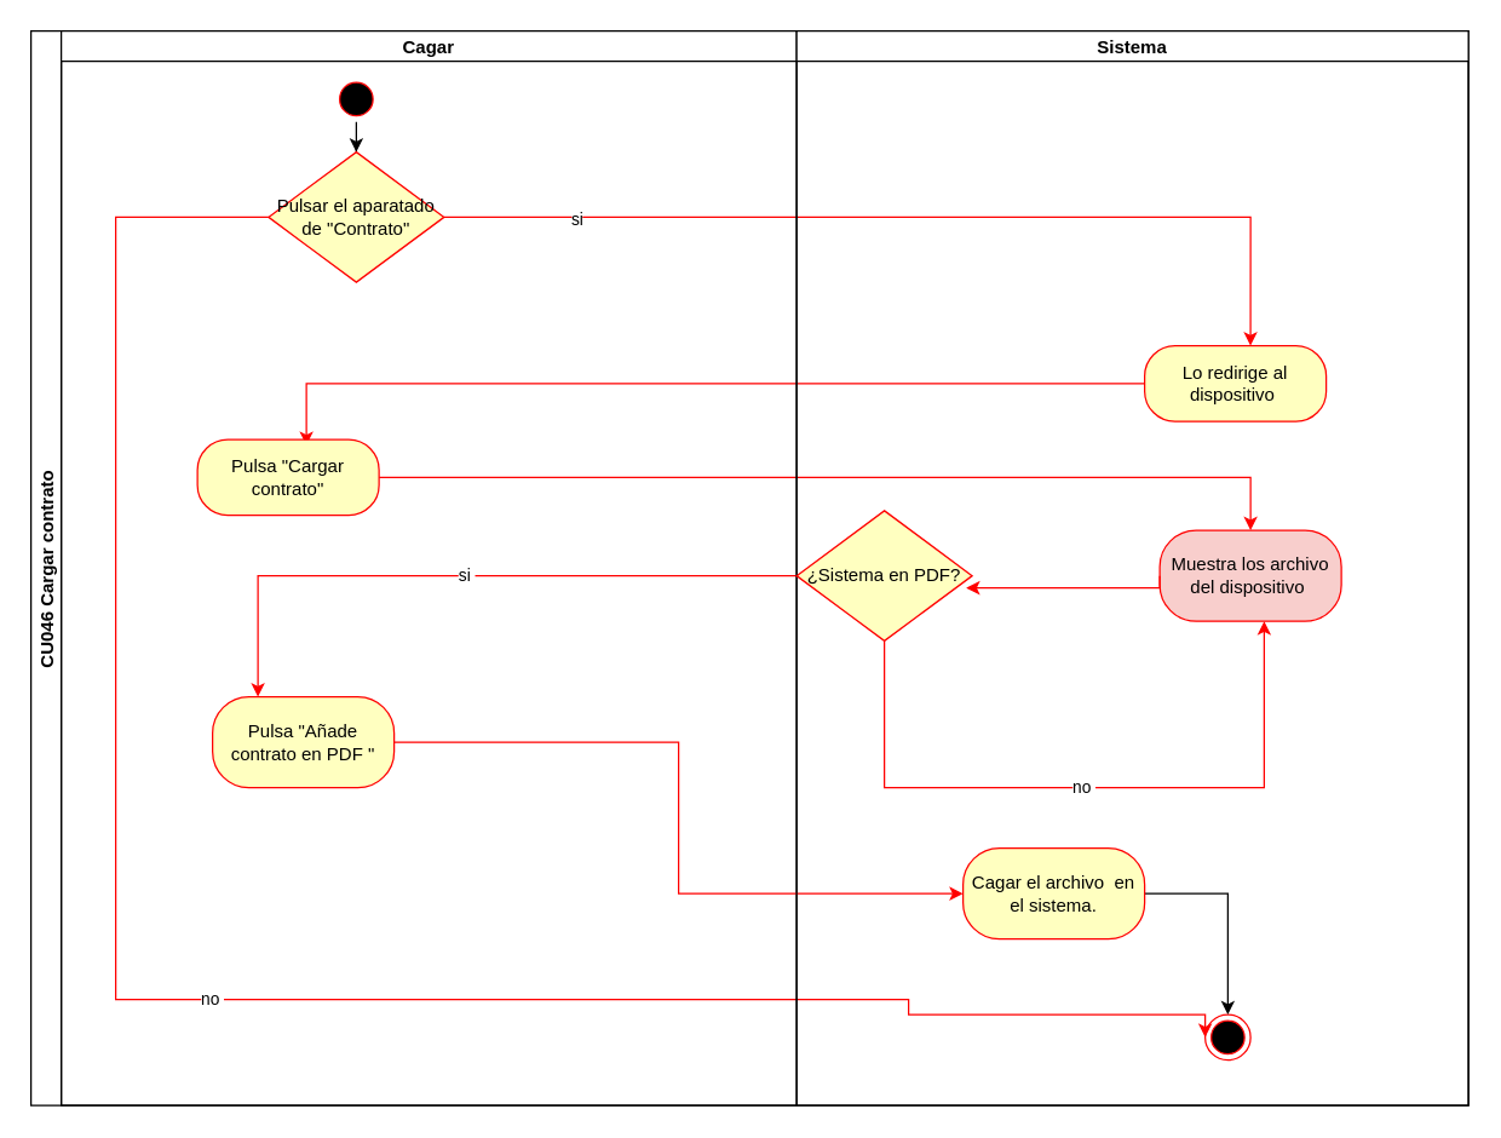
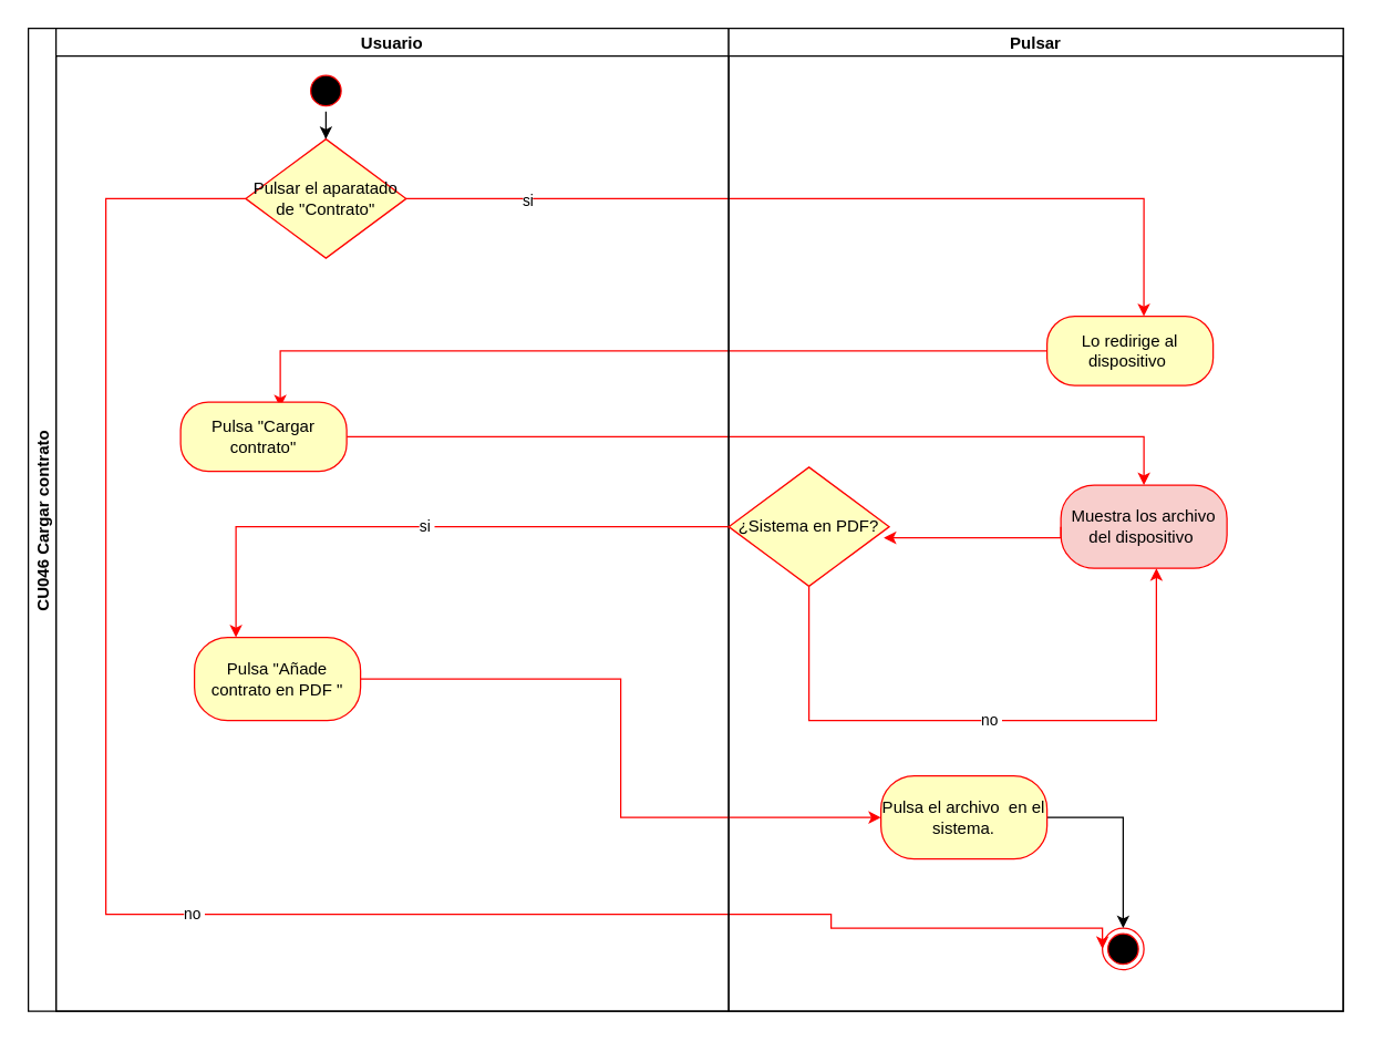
  <mxCell id="0" />
  <mxCell id="1" parent="0" />
  <mxCell id="2" value="CU046 Cargar contrato" style="swimlane;childLayout=stackLayout;resizeParent=1;resizeParentMax=0;startSize=20;horizontal=0;horizontalStack=1;" vertex="1" parent="1"><mxGeometry x="20" y="20" width="950" height="710" as="geometry"><mxRectangle x="200" y="80" width="40" height="50" as="alternateBounds" /></mxGeometry></mxCell>
  <mxCell id="3" style="edgeStyle=orthogonalEdgeStyle;rounded=0;orthogonalLoop=1;jettySize=auto;html=1;exitX=1;exitY=0.5;exitDx=0;exitDy=0;strokeColor=light-dark(#ff0000, #ededed);entryX=0.583;entryY=0;entryDx=0;entryDy=0;entryPerimeter=0;" edge="1" parent="2" source="11" target="18"><mxGeometry relative="1" as="geometry"><mxPoint x="392" y="220" as="sourcePoint" /></mxGeometry></mxCell>
  <mxCell id="4" value="si" style="edgeLabel;html=1;align=center;verticalAlign=middle;resizable=0;points=[];" vertex="1" connectable="0" parent="3"><mxGeometry x="-0.72" y="-1" relative="1" as="geometry"><mxPoint as="offset" /></mxGeometry></mxCell>
  <mxCell id="5" value="no&amp;nbsp;" style="edgeStyle=orthogonalEdgeStyle;rounded=0;orthogonalLoop=1;jettySize=auto;html=1;entryX=0;entryY=0.5;entryDx=0;entryDy=0;fillColor=#FF0000;strokeColor=light-dark(#ff0000, #ededed);exitX=0;exitY=0.5;exitDx=0;exitDy=0;" edge="1" parent="2" source="11" target="17"><mxGeometry relative="1" as="geometry"><mxPoint x="790" y="890" as="targetPoint" /><Array as="points"><mxPoint x="56" y="123" /><mxPoint x="56" y="640" /><mxPoint x="580" y="640" /><mxPoint x="580" y="650" /><mxPoint x="776" y="650" /></Array></mxGeometry></mxCell>
  <mxCell id="6" style="edgeStyle=orthogonalEdgeStyle;rounded=0;orthogonalLoop=1;jettySize=auto;html=1;entryX=0.6;entryY=0.076;entryDx=0;entryDy=0;entryPerimeter=0;strokeColor=#FF0000;" edge="1" parent="2" source="18" target="12"><mxGeometry relative="1" as="geometry"><mxPoint x="574.4" y="328.75" as="targetPoint" /></mxGeometry></mxCell>
  <mxCell id="7" style="edgeStyle=orthogonalEdgeStyle;rounded=0;orthogonalLoop=1;jettySize=auto;html=1;entryX=0.5;entryY=0;entryDx=0;entryDy=0;strokeColor=#FF0000;" edge="1" parent="2" source="12" target="19"><mxGeometry relative="1" as="geometry"><mxPoint x="750" y="320" as="targetPoint" /></mxGeometry></mxCell>
- <mxCell id="8" value="Cagar" style="swimlane;startSize=20;" vertex="1" parent="2"><mxGeometry x="20" width="486" height="710" as="geometry" /></mxCell>
+ <mxCell id="8" value="Usuario" style="swimlane;startSize=20;" vertex="1" parent="2"><mxGeometry x="20" width="486" height="710" as="geometry" /></mxCell>
  <mxCell id="9" style="edgeStyle=orthogonalEdgeStyle;rounded=0;orthogonalLoop=1;jettySize=auto;html=1;entryX=0.5;entryY=0;entryDx=0;entryDy=0;" edge="1" parent="8" source="10" target="11"><mxGeometry relative="1" as="geometry" /></mxCell>
  <mxCell id="10" value="" style="ellipse;html=1;shape=startState;fillColor=#000000;strokeColor=#ff0000;fillStyle=auto;" vertex="1" parent="8"><mxGeometry x="180" y="30" width="30" height="30" as="geometry" /></mxCell>
  <mxCell id="11" value="Pulsar el aparatado de &quot;Contrato&quot;" style="rhombus;whiteSpace=wrap;html=1;fontColor=#000000;fillColor=#ffffc0;strokeColor=#ff0000;" vertex="1" parent="8"><mxGeometry x="137" y="80" width="116" height="86" as="geometry" /></mxCell>
  <mxCell id="12" value="Pulsa &quot;Cargar contrato&quot;" style="rounded=1;whiteSpace=wrap;html=1;arcSize=40;fontColor=#000000;fillColor=#ffffc0;strokeColor=#ff0000;" vertex="1" parent="8"><mxGeometry x="90" y="270" width="120" height="50" as="geometry" /></mxCell>
  <mxCell id="13" value="Pulsa &quot;Añade contrato en PDF &quot;" style="rounded=1;whiteSpace=wrap;html=1;fillColor=#ffffc0;strokeColor=#ff0000;fontColor=#000000;arcSize=40;" vertex="1" parent="8"><mxGeometry x="100" y="440" width="120" height="60" as="geometry" /></mxCell>
  <mxCell id="14" style="edgeStyle=orthogonalEdgeStyle;rounded=0;orthogonalLoop=1;jettySize=auto;html=1;strokeColor=#FF0000;entryX=0;entryY=0.5;entryDx=0;entryDy=0;" edge="1" parent="2" source="13" target="21"><mxGeometry relative="1" as="geometry"><mxPoint x="480" y="500" as="targetPoint" /><Array as="points" /></mxGeometry></mxCell>
  <mxCell id="15" value="si&amp;nbsp;" style="edgeStyle=orthogonalEdgeStyle;rounded=0;orthogonalLoop=1;jettySize=auto;html=1;entryX=0.25;entryY=0;entryDx=0;entryDy=0;strokeColor=#FF0000;" edge="1" parent="2" source="22" target="13"><mxGeometry relative="1" as="geometry" /></mxCell>
- <mxCell id="16" value="Sistema" style="swimlane;startSize=20;" vertex="1" parent="2"><mxGeometry x="506" width="444" height="710" as="geometry" /></mxCell>
+ <mxCell id="16" value="Pulsar" style="swimlane;startSize=20;" vertex="1" parent="2"><mxGeometry x="506" width="444" height="710" as="geometry" /></mxCell>
  <mxCell id="17" value="" style="ellipse;html=1;shape=endState;fillColor=#000000;strokeColor=#ff0000;" vertex="1" parent="16"><mxGeometry x="270" y="650" width="30" height="30" as="geometry" /></mxCell>
  <mxCell id="18" value="Lo redirige al dispositivo&amp;nbsp;" style="rounded=1;whiteSpace=wrap;html=1;arcSize=40;fontColor=#000000;fillColor=#ffffc0;strokeColor=#ff0000;" vertex="1" parent="16"><mxGeometry x="230" y="208" width="120" height="50" as="geometry" /></mxCell>
  <mxCell id="19" value="Muestra los archivo del dispositivo&amp;nbsp;" style="rounded=1;whiteSpace=wrap;html=1;fillColor=#f8cecc;strokeColor=#ff0000;fontColor=#000000;arcSize=40;" vertex="1" parent="16"><mxGeometry x="240" y="330" width="120" height="60" as="geometry" /></mxCell>
  <mxCell id="20" style="edgeStyle=orthogonalEdgeStyle;rounded=0;orthogonalLoop=1;jettySize=auto;html=1;entryX=0.5;entryY=0;entryDx=0;entryDy=0;" edge="1" parent="16" source="21" target="17"><mxGeometry relative="1" as="geometry" /></mxCell>
- <mxCell id="21" value="Cagar el archivo&amp;nbsp; en el sistema." style="rounded=1;whiteSpace=wrap;html=1;fillColor=#ffffc0;strokeColor=#ff0000;fontColor=#000000;arcSize=40;" vertex="1" parent="16"><mxGeometry x="110" y="540" width="120" height="60" as="geometry" /></mxCell>
+ <mxCell id="21" value="Pulsa el archivo&amp;nbsp; en el sistema." style="rounded=1;whiteSpace=wrap;html=1;fillColor=#ffffc0;strokeColor=#ff0000;fontColor=#000000;arcSize=40;" vertex="1" parent="16"><mxGeometry x="110" y="540" width="120" height="60" as="geometry" /></mxCell>
  <mxCell id="22" value="¿Sistema en PDF?" style="rhombus;whiteSpace=wrap;html=1;fontColor=#000000;fillColor=#ffffc0;strokeColor=#ff0000;" vertex="1" parent="16"><mxGeometry y="317" width="116" height="86" as="geometry" /></mxCell>
  <mxCell id="23" style="edgeStyle=orthogonalEdgeStyle;rounded=0;orthogonalLoop=1;jettySize=auto;html=1;entryX=0.966;entryY=0.593;entryDx=0;entryDy=0;entryPerimeter=0;strokeColor=#FF0000;exitX=0;exitY=0.5;exitDx=0;exitDy=0;" edge="1" parent="16" source="19" target="22"><mxGeometry relative="1" as="geometry"><Array as="points"><mxPoint x="240" y="368" /></Array></mxGeometry></mxCell>
  <mxCell id="24" value="no&amp;nbsp;" style="edgeStyle=orthogonalEdgeStyle;rounded=0;orthogonalLoop=1;jettySize=auto;html=1;entryX=0.575;entryY=1;entryDx=0;entryDy=0;entryPerimeter=0;strokeColor=light-dark(#ff0000, #ededed);" edge="1" parent="16" source="22" target="19"><mxGeometry relative="1" as="geometry"><Array as="points"><mxPoint x="58" y="500" /><mxPoint x="309" y="500" /></Array></mxGeometry></mxCell>
